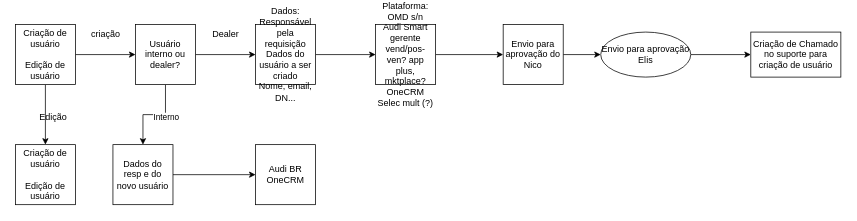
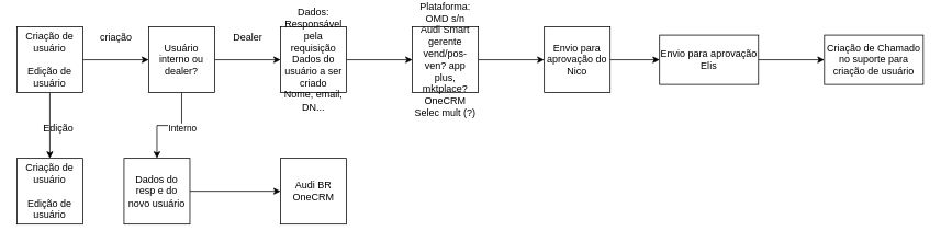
  <mxCell id="0" />
  <mxCell id="1" parent="0" />
  <mxCell id="2" value="" style="edgeStyle=orthogonalEdgeStyle;rounded=0;orthogonalLoop=1;jettySize=auto;html=1;" edge="1" parent="1" source="4" target="8"><mxGeometry relative="1" as="geometry" /></mxCell>
  <mxCell id="3" value="" style="edgeStyle=orthogonalEdgeStyle;rounded=0;orthogonalLoop=1;jettySize=auto;html=1;" edge="1" parent="1" source="4" target="10"><mxGeometry relative="1" as="geometry" /></mxCell>
  <mxCell id="4" value="Criação de usuário&lt;div&gt;&lt;br&gt;&lt;/div&gt;&lt;div&gt;Edição de usuário&lt;/div&gt;" style="whiteSpace=wrap;html=1;aspect=fixed;" vertex="1" parent="1"><mxGeometry x="20" y="22" width="80" height="80" as="geometry" /></mxCell>
  <mxCell id="5" value="" style="edgeStyle=orthogonalEdgeStyle;rounded=0;orthogonalLoop=1;jettySize=auto;html=1;" edge="1" parent="1" source="8" target="13"><mxGeometry relative="1" as="geometry" /></mxCell>
  <mxCell id="6" value="" style="edgeStyle=orthogonalEdgeStyle;rounded=0;orthogonalLoop=1;jettySize=auto;html=1;" edge="1" parent="1" source="8" target="23"><mxGeometry relative="1" as="geometry" /></mxCell>
  <mxCell id="7" value="Interno" style="edgeLabel;html=1;align=center;verticalAlign=middle;resizable=0;points=[];" vertex="1" connectable="0" parent="6"><mxGeometry x="-0.275" y="3" relative="1" as="geometry"><mxPoint as="offset" /></mxGeometry></mxCell>
  <mxCell id="8" value="Usuário interno ou dealer?" style="whiteSpace=wrap;html=1;aspect=fixed;" vertex="1" parent="1"><mxGeometry x="180" y="22" width="80" height="80" as="geometry" /></mxCell>
  <mxCell id="9" value="criação" style="text;html=1;align=center;verticalAlign=middle;resizable=0;points=[];autosize=1;strokeColor=none;fillColor=none;" vertex="1" parent="1"><mxGeometry x="110" y="20" width="60" height="30" as="geometry" /></mxCell>
  <mxCell id="10" value="Criação de usuário&lt;div&gt;&lt;br&gt;&lt;/div&gt;&lt;div&gt;Edição de usuário&lt;/div&gt;" style="whiteSpace=wrap;html=1;aspect=fixed;" vertex="1" parent="1"><mxGeometry x="20" y="182" width="80" height="80" as="geometry" /></mxCell>
  <mxCell id="11" value="Edição" style="text;html=1;align=center;verticalAlign=middle;resizable=0;points=[];autosize=1;strokeColor=none;fillColor=none;" vertex="1" parent="1"><mxGeometry x="40" y="130" width="60" height="30" as="geometry" /></mxCell>
  <mxCell id="12" value="" style="edgeStyle=orthogonalEdgeStyle;rounded=0;orthogonalLoop=1;jettySize=auto;html=1;" edge="1" parent="1" source="13" target="16"><mxGeometry relative="1" as="geometry" /></mxCell>
  <mxCell id="13" value="Dados:&lt;div&gt;Responsável pela requisição&lt;/div&gt;&lt;div&gt;Dados do usuário a ser criado&lt;br&gt;&lt;div&gt;Nome, email, DN...&lt;/div&gt;&lt;/div&gt;" style="whiteSpace=wrap;html=1;aspect=fixed;" vertex="1" parent="1"><mxGeometry x="340" y="22" width="80" height="80" as="geometry" /></mxCell>
  <mxCell id="14" value="Dealer" style="text;html=1;align=center;verticalAlign=middle;resizable=0;points=[];autosize=1;strokeColor=none;fillColor=none;" vertex="1" parent="1"><mxGeometry x="270" y="20" width="60" height="30" as="geometry" /></mxCell>
  <mxCell id="15" value="" style="edgeStyle=orthogonalEdgeStyle;rounded=0;orthogonalLoop=1;jettySize=auto;html=1;" edge="1" parent="1" source="16" target="18"><mxGeometry relative="1" as="geometry" /></mxCell>
  <mxCell id="16" value="Plataforma:&lt;div&gt;OMD s/n&lt;/div&gt;&lt;div&gt;Audi Smart gerente vend/pos-ven? app plus, mktplace?&lt;/div&gt;&lt;div&gt;&lt;span style=&quot;background-color: initial;&quot;&gt;OneCRM&lt;/span&gt;&lt;/div&gt;&lt;div&gt;Selec mult (?)&lt;/div&gt;" style="whiteSpace=wrap;html=1;aspect=fixed;" vertex="1" parent="1"><mxGeometry x="500" y="22" width="80" height="80" as="geometry" /></mxCell>
  <mxCell id="17" value="" style="edgeStyle=orthogonalEdgeStyle;rounded=0;orthogonalLoop=1;jettySize=auto;html=1;" edge="1" parent="1" source="18" target="20"><mxGeometry relative="1" as="geometry" /></mxCell>
- <mxCell id="18" value="Envio para aprovação do Nico" style="whiteSpace=wrap;html=1;aspect=fixed;" vertex="1" parent="1"><mxGeometry x="670" y="22" width="80" height="80" as="geometry" /></mxCell>
+ <mxCell id="18" value="Envio para aprovação do Nico" style="whiteSpace=wrap;html=1;aspect=fixed;" vertex="1" parent="1"><mxGeometry x="660" y="22" width="80" height="80" as="geometry" /></mxCell>
  <mxCell id="19" value="" style="edgeStyle=orthogonalEdgeStyle;rounded=0;orthogonalLoop=1;jettySize=auto;html=1;" edge="1" parent="1" source="20" target="21"><mxGeometry relative="1" as="geometry" /></mxCell>
- <mxCell id="20" value="Envio para aprovação Elis" style="ellipse;whiteSpace=wrap;html=1;" vertex="1" parent="1"><mxGeometry x="800" y="32" width="120" height="60" as="geometry" /></mxCell>
+ <mxCell id="20" value="Envio para aprovação Elis" style="whiteSpace=wrap;html=1;" vertex="1" parent="1"><mxGeometry x="800" y="32" width="120" height="60" as="geometry" /></mxCell>
  <mxCell id="21" value="Criação de Chamado no suporte para criação de usuário" style="whiteSpace=wrap;html=1;" vertex="1" parent="1"><mxGeometry x="1000" y="32" width="120" height="60" as="geometry" /></mxCell>
  <mxCell id="22" value="" style="edgeStyle=orthogonalEdgeStyle;rounded=0;orthogonalLoop=1;jettySize=auto;html=1;" edge="1" parent="1" source="23" target="24"><mxGeometry relative="1" as="geometry" /></mxCell>
  <mxCell id="23" value="Dados do resp e do novo usuário" style="whiteSpace=wrap;html=1;aspect=fixed;" vertex="1" parent="1"><mxGeometry x="150" y="182" width="80" height="80" as="geometry" /></mxCell>
  <mxCell id="24" value="Audi BR&lt;div&gt;OneCRM&lt;/div&gt;" style="whiteSpace=wrap;html=1;aspect=fixed;" vertex="1" parent="1"><mxGeometry x="340" y="182" width="80" height="80" as="geometry" /></mxCell>
